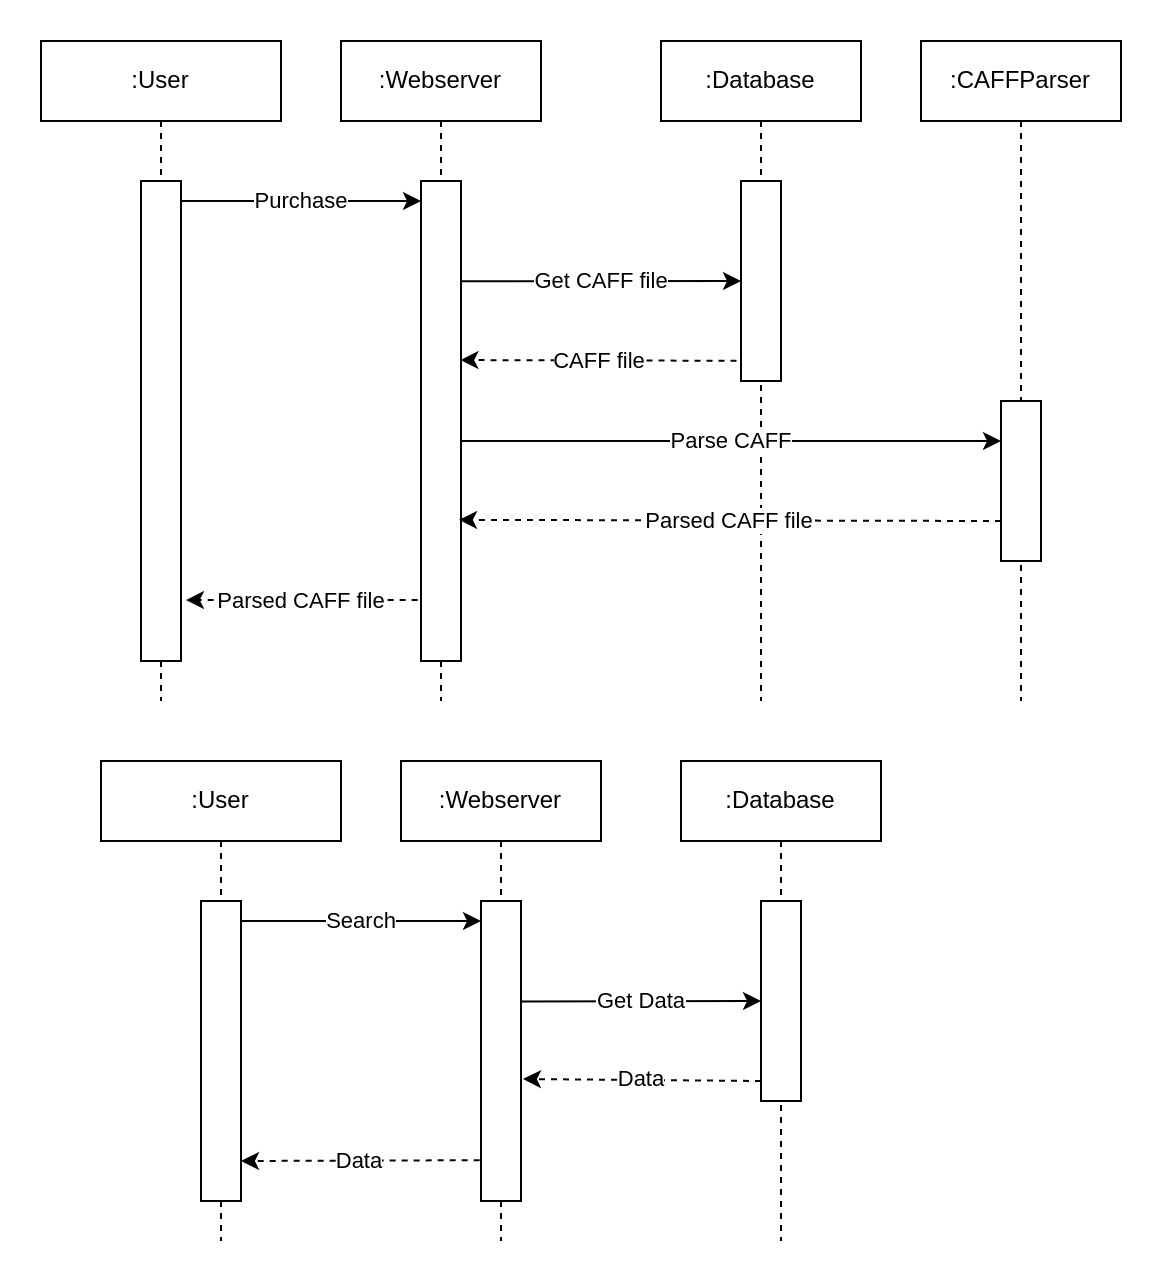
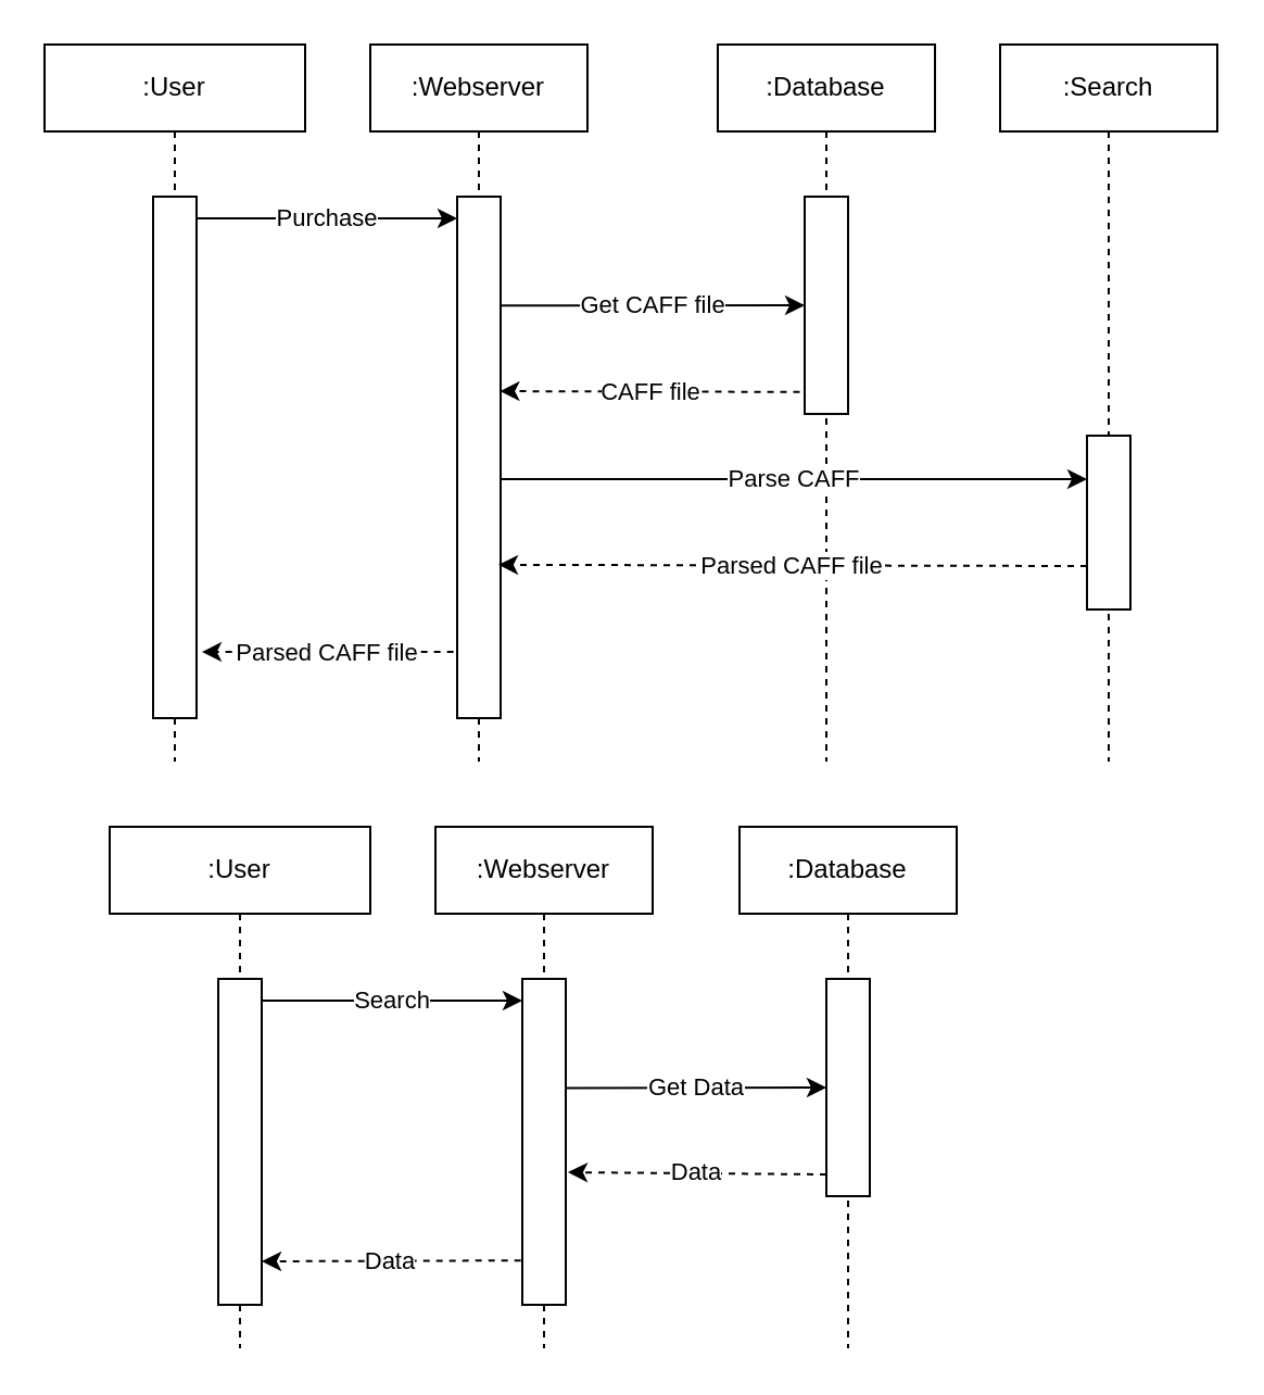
  <mxCell id="0" />
  <mxCell id="1" parent="0" />
  <mxCell id="2" value=":User" style="shape=umlLifeline;perimeter=lifelinePerimeter;whiteSpace=wrap;html=1;container=1;collapsible=0;recursiveResize=0;outlineConnect=0;" parent="1" vertex="1"><mxGeometry x="20" y="20" width="120" height="330" as="geometry" /></mxCell>
  <mxCell id="3" value="" style="rounded=0;whiteSpace=wrap;html=1;" parent="2" vertex="1"><mxGeometry x="50" y="70" width="20" height="240" as="geometry" /></mxCell>
  <mxCell id="4" value=":Webserver" style="shape=umlLifeline;perimeter=lifelinePerimeter;whiteSpace=wrap;html=1;container=1;collapsible=0;recursiveResize=0;outlineConnect=0;" parent="1" vertex="1"><mxGeometry x="170" y="20" width="100" height="330" as="geometry" /></mxCell>
  <mxCell id="5" value="" style="rounded=0;whiteSpace=wrap;html=1;" parent="4" vertex="1"><mxGeometry x="40" y="70" width="20" height="240" as="geometry" /></mxCell>
  <mxCell id="6" value=":Database" style="shape=umlLifeline;perimeter=lifelinePerimeter;whiteSpace=wrap;html=1;container=1;collapsible=0;recursiveResize=0;outlineConnect=0;" parent="1" vertex="1"><mxGeometry x="330" y="20" width="100" height="330" as="geometry" /></mxCell>
  <mxCell id="7" value="" style="rounded=0;whiteSpace=wrap;html=1;" parent="6" vertex="1"><mxGeometry x="40" y="70" width="20" height="100" as="geometry" /></mxCell>
- <mxCell id="8" value=":CAFFParser" style="shape=umlLifeline;perimeter=lifelinePerimeter;whiteSpace=wrap;html=1;container=1;collapsible=0;recursiveResize=0;outlineConnect=0;" parent="1" vertex="1"><mxGeometry x="460" y="20" width="100" height="330" as="geometry" /></mxCell>
+ <mxCell id="8" value=":Search" style="shape=umlLifeline;perimeter=lifelinePerimeter;whiteSpace=wrap;html=1;container=1;collapsible=0;recursiveResize=0;outlineConnect=0;" parent="1" vertex="1"><mxGeometry x="460" y="20" width="100" height="330" as="geometry" /></mxCell>
  <mxCell id="9" value="" style="rounded=0;whiteSpace=wrap;html=1;" parent="8" vertex="1"><mxGeometry x="40" y="180" width="20" height="80" as="geometry" /></mxCell>
  <mxCell id="10" value="Purchase" style="endArrow=classic;html=1;rounded=0;" parent="1" edge="1"><mxGeometry width="50" height="50" relative="1" as="geometry"><mxPoint x="90" y="100" as="sourcePoint" /><mxPoint x="210" y="100" as="targetPoint" /></mxGeometry></mxCell>
  <mxCell id="11" value="Get CAFF file" style="endArrow=classic;html=1;rounded=0;exitX=0.984;exitY=0.209;exitDx=0;exitDy=0;exitPerimeter=0;" parent="1" source="5" edge="1"><mxGeometry width="50" height="50" relative="1" as="geometry"><mxPoint x="243.38" y="349.04" as="sourcePoint" /><mxPoint x="370" y="140" as="targetPoint" /></mxGeometry></mxCell>
  <mxCell id="12" value="CAFF file" style="endArrow=classic;html=1;rounded=0;dashed=1;exitX=-0.112;exitY=0.899;exitDx=0;exitDy=0;exitPerimeter=0;entryX=0.984;entryY=0.373;entryDx=0;entryDy=0;entryPerimeter=0;" parent="1" source="7" target="5" edge="1"><mxGeometry width="50" height="50" relative="1" as="geometry"><mxPoint x="510" y="160" as="sourcePoint" /><mxPoint x="280" y="270" as="targetPoint" /></mxGeometry></mxCell>
  <mxCell id="13" value="Parse CAFF" style="endArrow=classic;html=1;rounded=0;entryX=0;entryY=0.25;entryDx=0;entryDy=0;" parent="1" target="9" edge="1"><mxGeometry width="50" height="50" relative="1" as="geometry"><mxPoint x="230" y="220" as="sourcePoint" /><mxPoint x="520" y="430" as="targetPoint" /></mxGeometry></mxCell>
  <mxCell id="14" value="Parsed CAFF file" style="endArrow=classic;html=1;rounded=0;entryX=0.95;entryY=0.706;entryDx=0;entryDy=0;entryPerimeter=0;exitX=0;exitY=0.75;exitDx=0;exitDy=0;dashed=1;" parent="1" source="9" target="5" edge="1"><mxGeometry width="50" height="50" relative="1" as="geometry"><mxPoint x="520" y="469.89" as="sourcePoint" /><mxPoint x="241.48" y="469.89" as="targetPoint" /></mxGeometry></mxCell>
  <mxCell id="15" value="Parsed CAFF file" style="endArrow=classic;html=1;rounded=0;exitX=-0.084;exitY=0.873;exitDx=0;exitDy=0;exitPerimeter=0;entryX=1.122;entryY=0.873;entryDx=0;entryDy=0;entryPerimeter=0;dashed=1;" parent="1" source="5" target="3" edge="1"><mxGeometry width="50" height="50" relative="1" as="geometry"><mxPoint x="218.42" y="230.05" as="sourcePoint" /><mxPoint x="100" y="230" as="targetPoint" /></mxGeometry></mxCell>
  <mxCell id="16" value=":User" style="shape=umlLifeline;perimeter=lifelinePerimeter;whiteSpace=wrap;html=1;container=1;collapsible=0;recursiveResize=0;outlineConnect=0;" parent="1" vertex="1"><mxGeometry x="50" y="380" width="120" height="240" as="geometry" /></mxCell>
  <mxCell id="17" value="" style="rounded=0;whiteSpace=wrap;html=1;" parent="16" vertex="1"><mxGeometry x="50" y="70" width="20" height="150" as="geometry" /></mxCell>
  <mxCell id="18" value=":Webserver" style="shape=umlLifeline;perimeter=lifelinePerimeter;whiteSpace=wrap;html=1;container=1;collapsible=0;recursiveResize=0;outlineConnect=0;" parent="1" vertex="1"><mxGeometry x="200" y="380" width="100" height="240" as="geometry" /></mxCell>
  <mxCell id="19" value="" style="rounded=0;whiteSpace=wrap;html=1;" parent="18" vertex="1"><mxGeometry x="40" y="70" width="20" height="150" as="geometry" /></mxCell>
  <mxCell id="20" value=":Database" style="shape=umlLifeline;perimeter=lifelinePerimeter;whiteSpace=wrap;html=1;container=1;collapsible=0;recursiveResize=0;outlineConnect=0;" parent="1" vertex="1"><mxGeometry x="340" y="380" width="100" height="240" as="geometry" /></mxCell>
  <mxCell id="21" value="" style="rounded=0;whiteSpace=wrap;html=1;" parent="20" vertex="1"><mxGeometry x="40" y="70" width="20" height="100" as="geometry" /></mxCell>
  <mxCell id="22" value="Search" style="endArrow=classic;html=1;rounded=0;" parent="1" edge="1"><mxGeometry width="50" height="50" relative="1" as="geometry"><mxPoint x="120" y="460" as="sourcePoint" /><mxPoint x="240" y="460" as="targetPoint" /></mxGeometry></mxCell>
  <mxCell id="23" value="Data" style="endArrow=classic;html=1;rounded=0;exitX=-0.033;exitY=0.864;exitDx=0;exitDy=0;exitPerimeter=0;dashed=1;" parent="1" source="19" edge="1"><mxGeometry width="50" height="50" relative="1" as="geometry"><mxPoint x="240" y="578" as="sourcePoint" /><mxPoint x="120" y="580" as="targetPoint" /></mxGeometry></mxCell>
  <mxCell id="24" value="Get Data" style="endArrow=classic;html=1;rounded=0;exitX=1.002;exitY=0.335;exitDx=0;exitDy=0;exitPerimeter=0;entryX=0;entryY=0.5;entryDx=0;entryDy=0;" parent="1" source="19" edge="1" target="21"><mxGeometry width="50" height="50" relative="1" as="geometry"><mxPoint x="273.38" y="709.04" as="sourcePoint" /><mxPoint x="540" y="780" as="targetPoint" /></mxGeometry></mxCell>
  <mxCell id="25" value="Data" style="endArrow=classic;html=1;rounded=0;exitX=0;exitY=0.9;exitDx=0;exitDy=0;exitPerimeter=0;dashed=1;" parent="1" source="21" edge="1"><mxGeometry width="50" height="50" relative="1" as="geometry"><mxPoint x="409.6" y="750.84" as="sourcePoint" /><mxPoint x="261" y="539" as="targetPoint" /></mxGeometry></mxCell>
